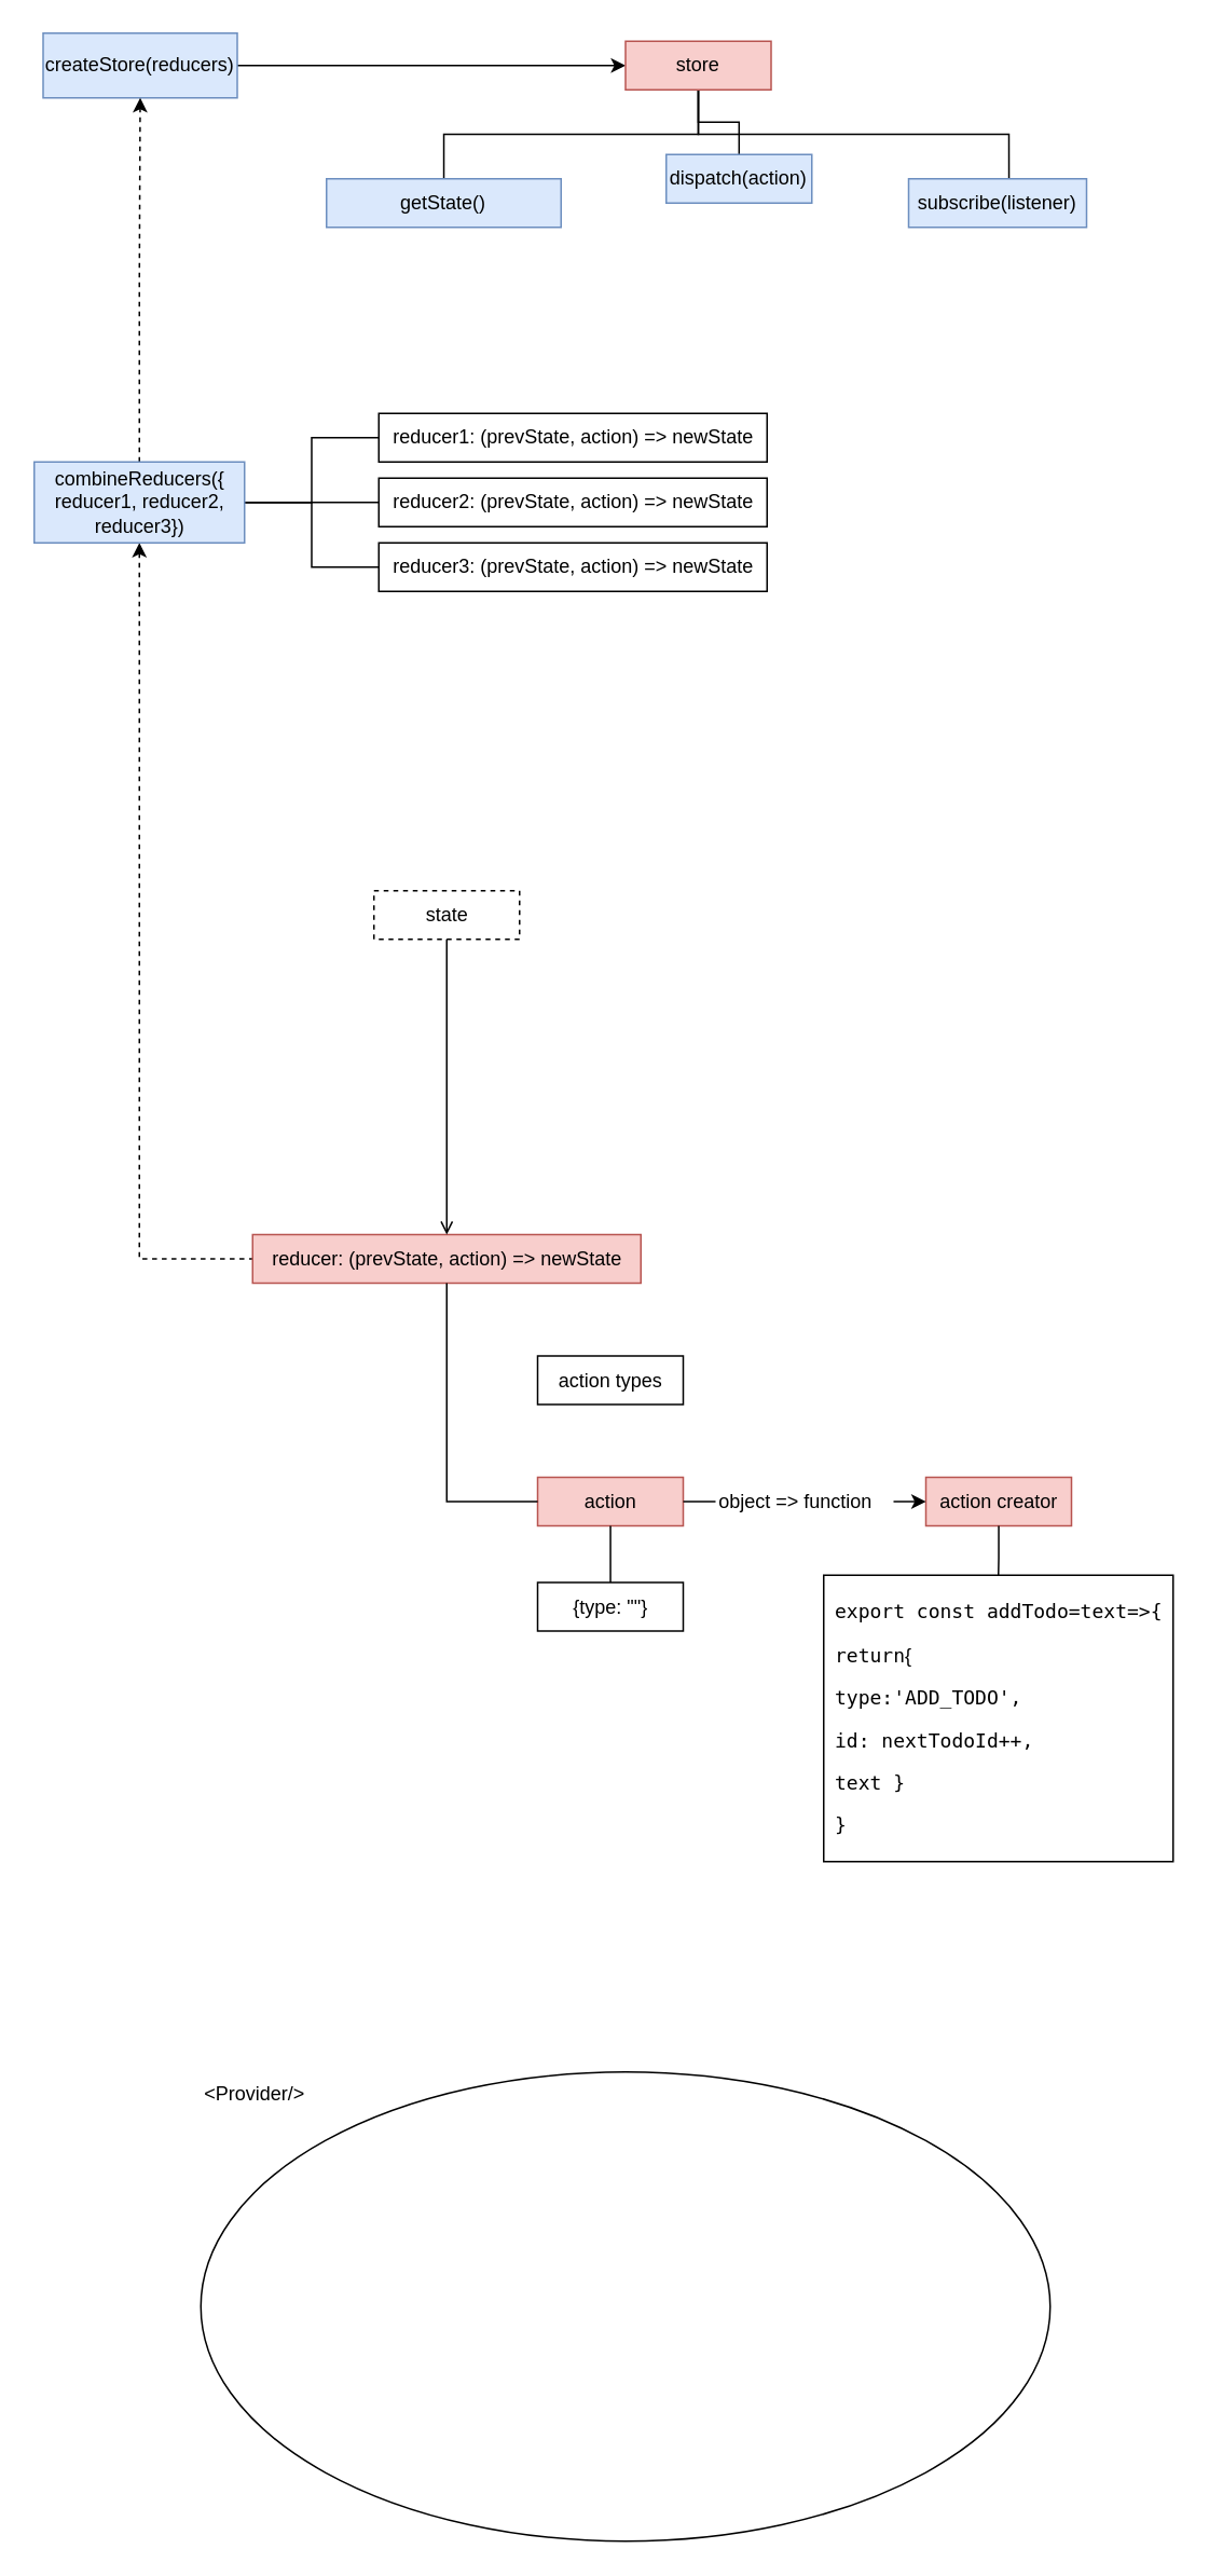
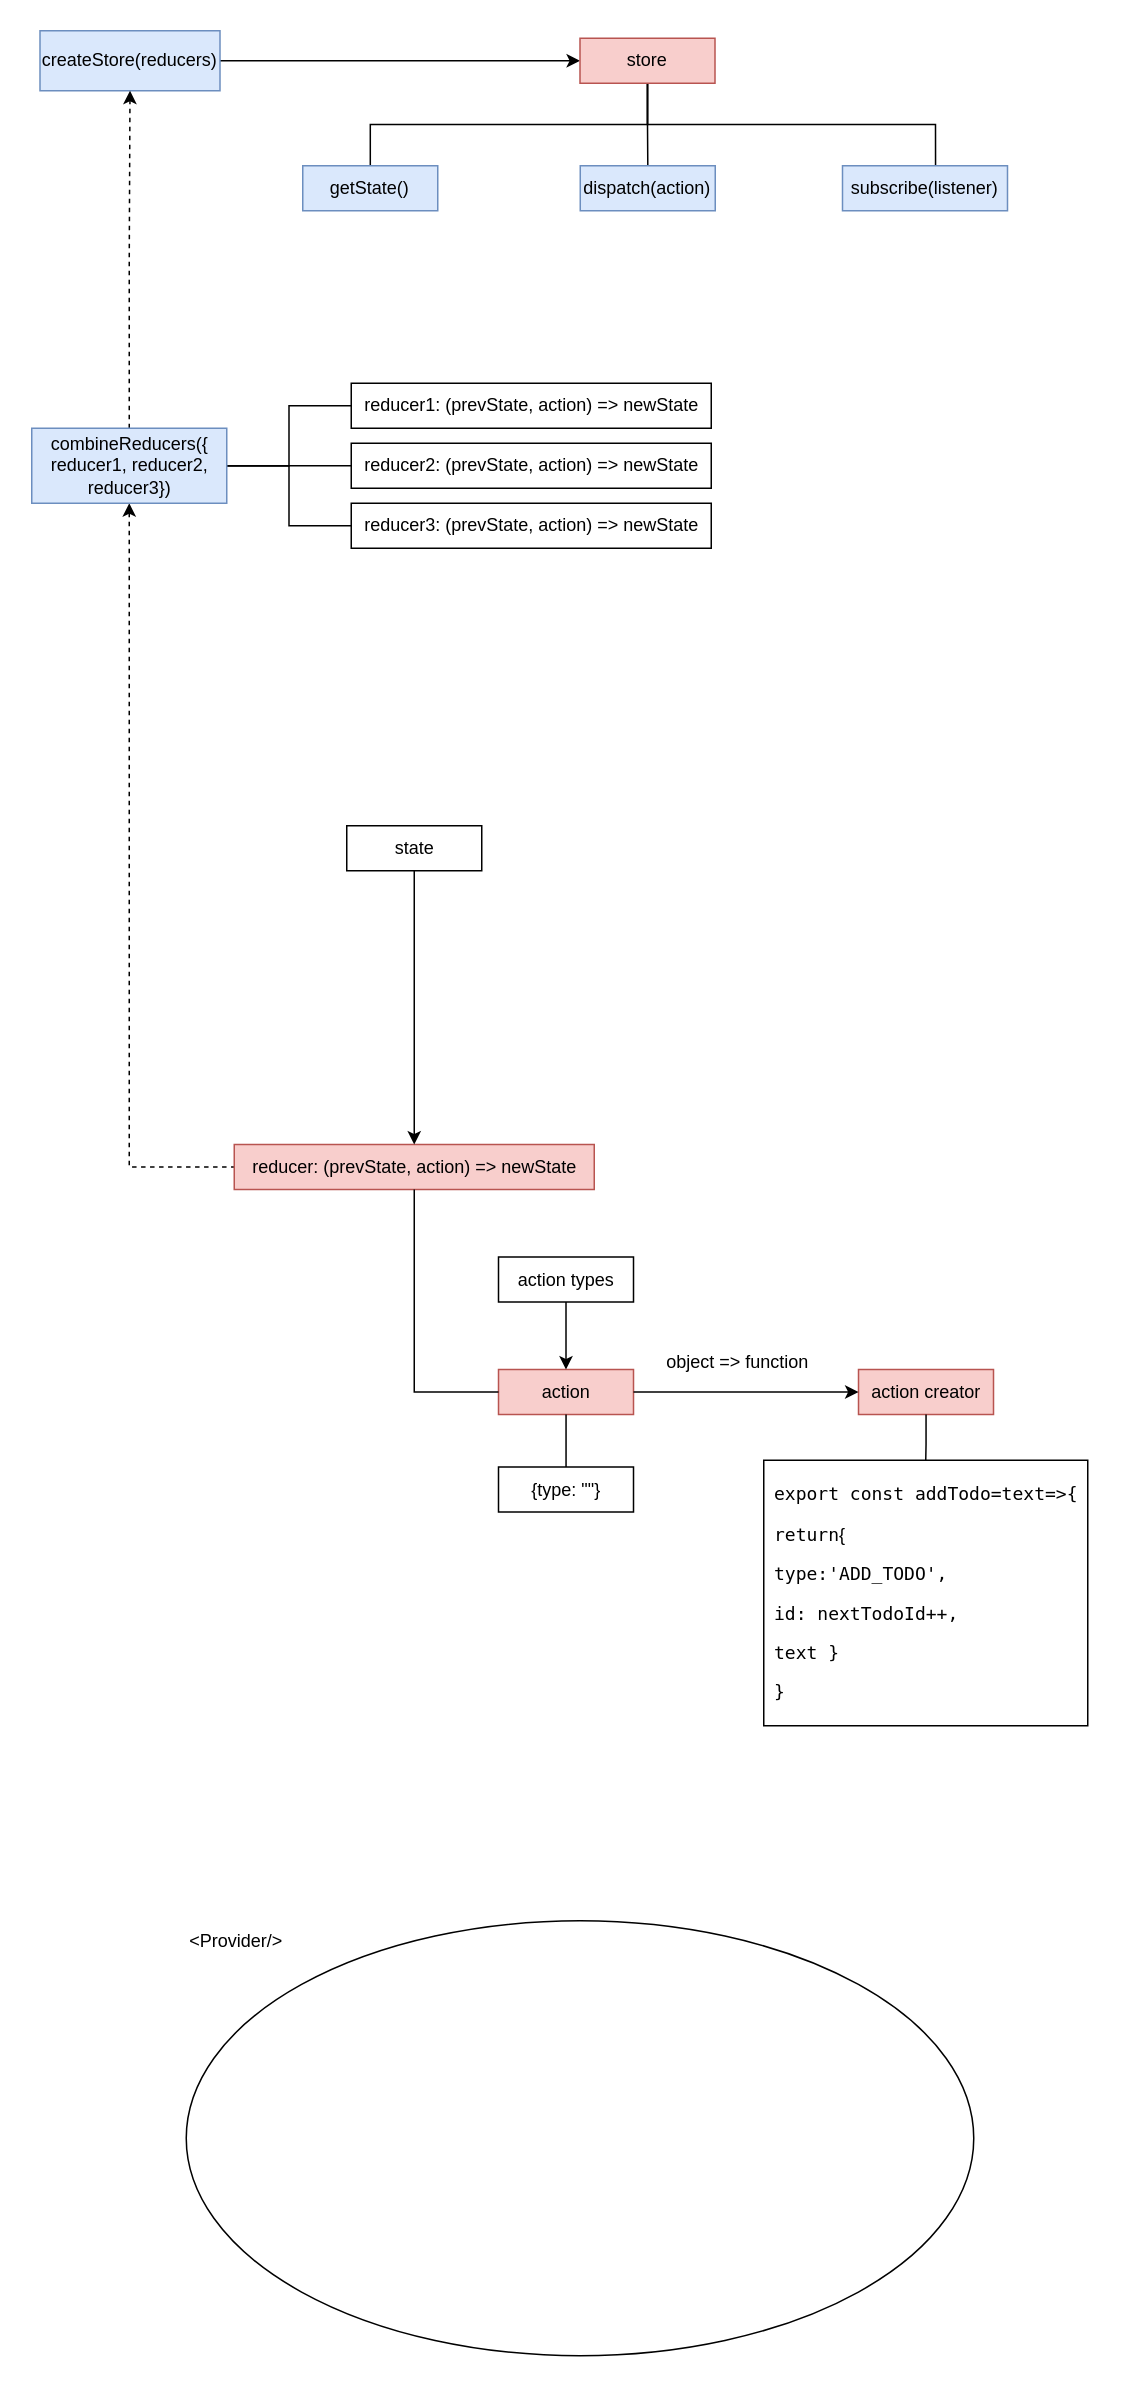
  <mxCell id="0" />
  <mxCell id="1" parent="0" />
  <mxCell id="2" style="edgeStyle=orthogonalEdgeStyle;rounded=0;orthogonalLoop=1;jettySize=auto;html=1;endArrow=classic;endFill=1;exitX=1;exitY=0.5;exitDx=0;exitDy=0;" parent="1" source="3" target="7" edge="1"><mxGeometry relative="1" as="geometry"><mxPoint x="201" y="50" as="sourcePoint" /></mxGeometry></mxCell>
  <mxCell id="3" value="createStore(reducers)" style="rounded=0;whiteSpace=wrap;html=1;fillColor=#dae8fc;strokeColor=#6c8ebf;" parent="1" vertex="1"><mxGeometry x="26" y="20" width="120" height="40" as="geometry" /></mxCell>
  <mxCell id="4" style="edgeStyle=orthogonalEdgeStyle;rounded=0;orthogonalLoop=1;jettySize=auto;html=1;startArrow=none;startFill=0;endArrow=none;endFill=0;exitX=0.5;exitY=1;exitDx=0;exitDy=0;" parent="1" source="7" target="8" edge="1"><mxGeometry relative="1" as="geometry" /></mxCell>
  <mxCell id="5" style="edgeStyle=orthogonalEdgeStyle;rounded=0;orthogonalLoop=1;jettySize=auto;html=1;startArrow=none;startFill=0;endArrow=none;endFill=0;" parent="1" source="7" target="10" edge="1"><mxGeometry relative="1" as="geometry" /></mxCell>
  <mxCell id="6" style="edgeStyle=orthogonalEdgeStyle;rounded=0;orthogonalLoop=1;jettySize=auto;html=1;entryX=0.564;entryY=0.033;entryDx=0;entryDy=0;entryPerimeter=0;startArrow=none;startFill=0;endArrow=none;endFill=0;exitX=0.5;exitY=1;exitDx=0;exitDy=0;" parent="1" source="7" target="9" edge="1"><mxGeometry relative="1" as="geometry" /></mxCell>
  <mxCell id="7" value="store" style="rounded=0;whiteSpace=wrap;html=1;fillColor=#f8cecc;strokeColor=#b85450;" parent="1" vertex="1"><mxGeometry x="386" y="25" width="90" height="30" as="geometry" /></mxCell>
- <mxCell id="8" value="getState()" style="rounded=0;whiteSpace=wrap;html=1;fillColor=#dae8fc;strokeColor=#6c8ebf;" parent="1" vertex="1"><mxGeometry x="201.167" y="110" width="145" height="30" as="geometry" /></mxCell>
+ <mxCell id="8" value="getState()" style="rounded=0;whiteSpace=wrap;html=1;fillColor=#dae8fc;strokeColor=#6c8ebf;" parent="1" vertex="1"><mxGeometry x="201.167" y="110" width="90" height="30" as="geometry" /></mxCell>
  <mxCell id="9" value="subscribe(listener)" style="rounded=0;whiteSpace=wrap;html=1;fillColor=#dae8fc;strokeColor=#6c8ebf;" parent="1" vertex="1"><mxGeometry x="561" y="110" width="110" height="30" as="geometry" /></mxCell>
- <mxCell id="10" value="dispatch(action)" style="rounded=0;whiteSpace=wrap;html=1;fillColor=#dae8fc;strokeColor=#6c8ebf;" parent="1" vertex="1"><mxGeometry x="411.167" y="95" width="90" height="30" as="geometry" /></mxCell>
+ <mxCell id="10" value="dispatch(action)" style="rounded=0;whiteSpace=wrap;html=1;fillColor=#dae8fc;strokeColor=#6c8ebf;" parent="1" vertex="1"><mxGeometry x="386.167" y="110" width="90" height="30" as="geometry" /></mxCell>
  <mxCell id="11" value="reducer1: (prevState, action) =&amp;gt; newState" style="rounded=0;whiteSpace=wrap;html=1;" parent="1" vertex="1"><mxGeometry x="233.5" y="255" width="240" height="30" as="geometry" /></mxCell>
  <mxCell id="12" value="reducer2: (prevState, action) =&amp;gt; newState" style="rounded=0;whiteSpace=wrap;html=1;" parent="1" vertex="1"><mxGeometry x="233.5" y="295" width="240" height="30" as="geometry" /></mxCell>
  <mxCell id="13" style="edgeStyle=orthogonalEdgeStyle;rounded=0;orthogonalLoop=1;jettySize=auto;html=1;startArrow=none;startFill=0;endArrow=classic;endFill=1;dashed=1;" parent="1" source="18" target="3" edge="1"><mxGeometry relative="1" as="geometry" /></mxCell>
  <mxCell id="14" style="edgeStyle=orthogonalEdgeStyle;rounded=0;orthogonalLoop=1;jettySize=auto;html=1;startArrow=none;startFill=0;endArrow=none;endFill=0;" parent="1" source="18" target="11" edge="1"><mxGeometry relative="1" as="geometry" /></mxCell>
  <mxCell id="15" style="edgeStyle=orthogonalEdgeStyle;rounded=0;orthogonalLoop=1;jettySize=auto;html=1;entryX=0;entryY=0.5;entryDx=0;entryDy=0;startArrow=none;startFill=0;endArrow=none;endFill=0;" parent="1" source="18" target="12" edge="1"><mxGeometry relative="1" as="geometry" /></mxCell>
  <mxCell id="16" style="edgeStyle=orthogonalEdgeStyle;rounded=0;orthogonalLoop=1;jettySize=auto;html=1;entryX=0;entryY=0.5;entryDx=0;entryDy=0;startArrow=none;startFill=0;endArrow=none;endFill=0;" parent="1" source="18" target="19" edge="1"><mxGeometry relative="1" as="geometry" /></mxCell>
  <mxCell id="17" style="edgeStyle=orthogonalEdgeStyle;rounded=0;orthogonalLoop=1;jettySize=auto;html=1;entryX=0;entryY=0.5;entryDx=0;entryDy=0;exitX=0.5;exitY=1;exitDx=0;exitDy=0;endArrow=none;endFill=0;startArrow=classic;startFill=1;dashed=1;" edge="1" parent="1" source="18" target="23"><mxGeometry relative="1" as="geometry" /></mxCell>
  <mxCell id="18" value="combineReducers({&lt;br&gt;reducer1, reducer2, reducer3})" style="rounded=0;whiteSpace=wrap;html=1;fillColor=#dae8fc;strokeColor=#6c8ebf;" parent="1" vertex="1"><mxGeometry x="20.5" y="285" width="130" height="50" as="geometry" /></mxCell>
  <mxCell id="19" value="reducer3: (prevState, action) =&amp;gt; newState" style="rounded=0;whiteSpace=wrap;html=1;" parent="1" vertex="1"><mxGeometry x="233.5" y="335" width="240" height="30" as="geometry" /></mxCell>
  <mxCell id="20" value="&amp;lt;Provider/&amp;gt;" style="ellipse;whiteSpace=wrap;html=1;verticalAlign=top;align=left;" vertex="1" parent="1"><mxGeometry x="123.5" y="1280" width="525" height="290" as="geometry" /></mxCell>
  <mxCell id="21" value="Store" style="text;html=1;strokeColor=none;fillColor=none;align=center;verticalAlign=middle;whiteSpace=wrap;rounded=0;" vertex="1" parent="1"><mxGeometry x="384" y="980" width="40" height="20" as="geometry" /></mxCell>
- <mxCell id="22" value="state" style="rounded=0;whiteSpace=wrap;html=1;dashed=1;" parent="1" vertex="1"><mxGeometry x="230.5" y="550" width="90" height="30" as="geometry" /></mxCell>
+ <mxCell id="22" value="state" style="rounded=0;whiteSpace=wrap;html=1;" parent="1" vertex="1"><mxGeometry x="230.5" y="550" width="90" height="30" as="geometry" /></mxCell>
  <mxCell id="23" value="reducer: (prevState, action) =&amp;gt; newState" style="rounded=0;whiteSpace=wrap;html=1;fillColor=#f8cecc;strokeColor=#b85450;" parent="1" vertex="1"><mxGeometry x="155.5" y="762.5" width="240" height="30" as="geometry" /></mxCell>
- <mxCell id="24" style="edgeStyle=orthogonalEdgeStyle;rounded=0;orthogonalLoop=1;jettySize=auto;html=1;entryX=0.5;entryY=0;entryDx=0;entryDy=0;exitX=0.5;exitY=1;exitDx=0;exitDy=0;endArrow=open;" parent="1" source="22" target="23" edge="1"><mxGeometry relative="1" as="geometry" /></mxCell>
+ <mxCell id="24" style="edgeStyle=orthogonalEdgeStyle;rounded=0;orthogonalLoop=1;jettySize=auto;html=1;entryX=0.5;entryY=0;entryDx=0;entryDy=0;exitX=0.5;exitY=1;exitDx=0;exitDy=0;" parent="1" source="22" target="23" edge="1"><mxGeometry relative="1" as="geometry" /></mxCell>
  <mxCell id="25" value="" style="group" vertex="1" connectable="0" parent="1"><mxGeometry x="331.667" y="837.5" width="392.833" height="312.5" as="geometry" /></mxCell>
  <mxCell id="26" value="action" style="rounded=0;whiteSpace=wrap;html=1;fillColor=#f8cecc;strokeColor=#b85450;" parent="25" vertex="1"><mxGeometry y="75" width="90" height="30" as="geometry" /></mxCell>
  <mxCell id="27" value="{type: &quot;&quot;}" style="rounded=0;whiteSpace=wrap;html=1;" parent="25" vertex="1"><mxGeometry y="140" width="90" height="30" as="geometry" /></mxCell>
  <mxCell id="28" value="" style="edgeStyle=orthogonalEdgeStyle;rounded=0;orthogonalLoop=1;jettySize=auto;html=1;endArrow=none;endFill=0;" parent="25" source="26" target="27" edge="1"><mxGeometry relative="1" as="geometry" /></mxCell>
  <mxCell id="29" value="action creator" style="rounded=0;whiteSpace=wrap;html=1;fillColor=#f8cecc;strokeColor=#b85450;" parent="25" vertex="1"><mxGeometry x="240" y="75" width="90" height="30" as="geometry" /></mxCell>
  <mxCell id="30" value="" style="edgeStyle=orthogonalEdgeStyle;rounded=0;orthogonalLoop=1;jettySize=auto;html=1;" parent="25" source="26" target="29" edge="1"><mxGeometry relative="1" as="geometry" /></mxCell>
  <mxCell id="31" value="&lt;p style=&quot;line-height: 90%&quot;&gt;&lt;/p&gt;&lt;pre style=&quot;text-align: left&quot;&gt;&lt;code&gt;&lt;span&gt;export &lt;/span&gt;&lt;span&gt;const &lt;/span&gt;&lt;span&gt;addTodo&lt;/span&gt;&lt;span&gt;=&lt;/span&gt;&lt;span&gt;text&lt;/span&gt;&lt;span&gt;=&amp;gt;&lt;/span&gt;&lt;span&gt;{&lt;/span&gt;&lt;/code&gt;&lt;/pre&gt;&lt;pre style=&quot;text-align: left&quot;&gt;return&lt;span style=&quot;font-family: &amp;#34;helvetica&amp;#34; ; white-space: normal&quot;&gt;{&lt;/span&gt;&lt;span style=&quot;font-family: &amp;#34;helvetica&amp;#34; ; white-space: normal&quot;&gt;&lt;/span&gt;&lt;/pre&gt;&lt;pre style=&quot;text-align: left&quot;&gt;&lt;code&gt;type&lt;span&gt;:&lt;/span&gt;&lt;span&gt;'ADD_TODO'&lt;/span&gt;&lt;span&gt;,&lt;/span&gt;    &lt;/code&gt;&lt;/pre&gt;&lt;pre style=&quot;text-align: left&quot;&gt;&lt;code&gt;id&lt;span&gt;:&lt;/span&gt; nextTodoId&lt;span&gt;++&lt;/span&gt;&lt;span&gt;,&lt;/span&gt;    &lt;/code&gt;&lt;/pre&gt;&lt;pre style=&quot;text-align: left&quot;&gt;&lt;code&gt;text &lt;span&gt;}&lt;/span&gt;&lt;/code&gt;&lt;/pre&gt;&lt;pre style=&quot;text-align: left&quot;&gt;&lt;code&gt;&lt;span&gt;}&lt;/span&gt;&lt;/code&gt;&lt;/pre&gt;&lt;p&gt;&lt;/p&gt;" style="rounded=0;whiteSpace=wrap;html=1;" parent="25" vertex="1"><mxGeometry x="176.833" y="135.5" width="216" height="177" as="geometry" /></mxCell>
  <mxCell id="32" value="" style="edgeStyle=orthogonalEdgeStyle;rounded=0;orthogonalLoop=1;jettySize=auto;html=1;endArrow=none;endFill=0;" parent="25" source="29" target="31" edge="1"><mxGeometry relative="1" as="geometry" /></mxCell>
- <mxCell id="33" value="object =&amp;gt; function" style="text;html=1;resizable=0;points=[];autosize=1;align=left;verticalAlign=top;spacingTop=-4;fillColor=#ffffff;" parent="25" vertex="1"><mxGeometry x="110" y="80" width="110" height="20" as="geometry" /></mxCell>
+ <mxCell id="33" value="object =&amp;gt; function" style="text;html=1;resizable=0;points=[];autosize=1;align=left;verticalAlign=top;spacingTop=-4;fillColor=#ffffff;" parent="25" vertex="1"><mxGeometry x="110" y="60" width="110" height="20" as="geometry" /></mxCell>
+ <mxCell id="34" value="" style="edgeStyle=orthogonalEdgeStyle;rounded=0;orthogonalLoop=1;jettySize=auto;html=1;" parent="25" source="35" target="26" edge="1"><mxGeometry relative="1" as="geometry" /></mxCell>
  <mxCell id="35" value="action types" style="rounded=0;whiteSpace=wrap;html=1;" parent="25" vertex="1"><mxGeometry width="90" height="30" as="geometry" /></mxCell>
  <mxCell id="36" style="edgeStyle=orthogonalEdgeStyle;rounded=0;orthogonalLoop=1;jettySize=auto;html=1;entryX=0.5;entryY=1;entryDx=0;entryDy=0;startArrow=none;startFill=0;endArrow=none;endFill=1;exitX=0;exitY=0.5;exitDx=0;exitDy=0;" edge="1" parent="1" source="26" target="23"><mxGeometry relative="1" as="geometry" /></mxCell>
